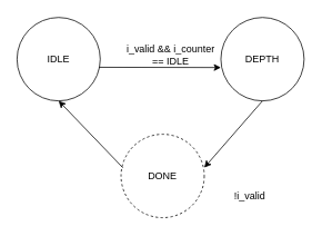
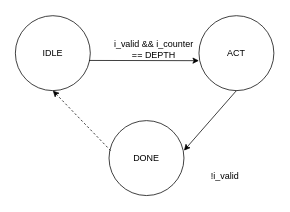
  <mxCell id="0" />
  <mxCell id="1" parent="0" />
  <mxCell id="2" value="IDLE" style="ellipse;whiteSpace=wrap;html=1;aspect=fixed;" vertex="1" parent="1"><mxGeometry x="20" y="20" width="100" height="100" as="geometry" /></mxCell>
- <mxCell id="3" value="DEPTH" style="ellipse;whiteSpace=wrap;html=1;aspect=fixed;" vertex="1" parent="1"><mxGeometry x="265" y="20" width="100" height="100" as="geometry" /></mxCell>
- <mxCell id="4" value="DONE" style="ellipse;whiteSpace=wrap;html=1;aspect=fixed;dashed=1;" vertex="1" parent="1"><mxGeometry x="145" y="160" width="100" height="100" as="geometry" /></mxCell>
+ <mxCell id="3" value="ACT" style="ellipse;whiteSpace=wrap;html=1;aspect=fixed;" vertex="1" parent="1"><mxGeometry x="265" y="20" width="100" height="100" as="geometry" /></mxCell>
+ <mxCell id="4" value="DONE" style="ellipse;whiteSpace=wrap;html=1;aspect=fixed;" vertex="1" parent="1"><mxGeometry x="145" y="160" width="100" height="100" as="geometry" /></mxCell>
  <mxCell id="5" value="" style="endArrow=classic;html=1;rounded=0;exitX=0.982;exitY=0.597;exitDx=0;exitDy=0;exitPerimeter=0;" edge="1" parent="1" source="2"><mxGeometry width="50" height="50" relative="1" as="geometry"><mxPoint x="275" y="130" as="sourcePoint" /><mxPoint x="265" y="80" as="targetPoint" /></mxGeometry></mxCell>
- <mxCell id="6" value="i_valid &amp;amp;&amp;amp; i_counter == IDLE" style="text;html=1;align=center;verticalAlign=middle;whiteSpace=wrap;rounded=0;" vertex="1" parent="1"><mxGeometry x="145" y="50" width="120" height="30" as="geometry" /></mxCell>
+ <mxCell id="6" value="i_valid &amp;amp;&amp;amp; i_counter == DEPTH" style="text;html=1;align=center;verticalAlign=middle;whiteSpace=wrap;rounded=0;" vertex="1" parent="1"><mxGeometry x="145" y="50" width="120" height="30" as="geometry" /></mxCell>
  <mxCell id="7" value="" style="endArrow=classic;html=1;rounded=0;exitX=0.5;exitY=1;exitDx=0;exitDy=0;entryX=1;entryY=0.4;entryDx=0;entryDy=0;entryPerimeter=0;" edge="1" parent="1" source="3" target="4"><mxGeometry width="50" height="50" relative="1" as="geometry"><mxPoint x="255" y="130" as="sourcePoint" /><mxPoint x="305" y="80" as="targetPoint" /></mxGeometry></mxCell>
- <mxCell id="8" value="" style="endArrow=classic;html=1;rounded=0;exitX=0.022;exitY=0.401;exitDx=0;exitDy=0;entryX=0.5;entryY=1;entryDx=0;entryDy=0;exitPerimeter=0;" edge="1" parent="1" source="4" target="2"><mxGeometry width="50" height="50" relative="1" as="geometry"><mxPoint x="135" y="100" as="sourcePoint" /><mxPoint x="65" y="180" as="targetPoint" /></mxGeometry></mxCell>
+ <mxCell id="8" value="" style="endArrow=classic;html=1;rounded=0;exitX=0.022;exitY=0.401;exitDx=0;exitDy=0;entryX=0.5;entryY=1;entryDx=0;entryDy=0;exitPerimeter=0;dashed=1;" edge="1" parent="1" source="4" target="2"><mxGeometry width="50" height="50" relative="1" as="geometry"><mxPoint x="135" y="100" as="sourcePoint" /><mxPoint x="65" y="180" as="targetPoint" /></mxGeometry></mxCell>
  <mxCell id="9" value="!i_valid" style="text;html=1;align=center;verticalAlign=middle;whiteSpace=wrap;rounded=0;" vertex="1" parent="1"><mxGeometry x="270" y="220" width="60" height="30" as="geometry" /></mxCell>
